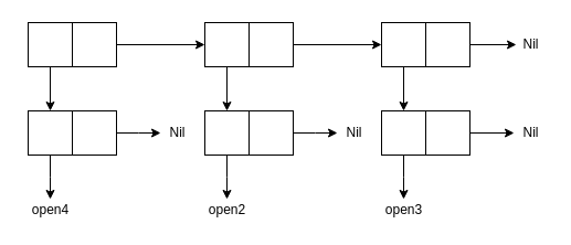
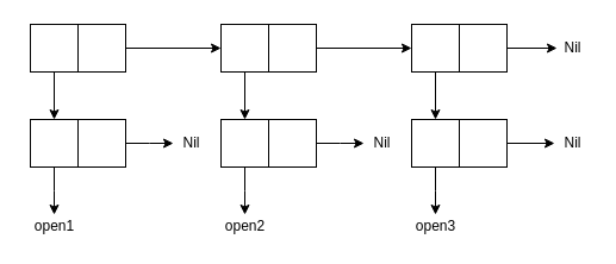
  <mxCell id="0" />
  <mxCell id="1" parent="0" />
  <mxCell id="2" style="edgeStyle=orthogonalEdgeStyle;rounded=0;orthogonalLoop=1;jettySize=auto;html=1;exitX=0.5;exitY=1;exitDx=0;exitDy=0;" edge="1" parent="1" source="3" target="7"><mxGeometry relative="1" as="geometry" /></mxCell>
  <mxCell id="3" value="" style="rounded=0;whiteSpace=wrap;html=1;" vertex="1" parent="1"><mxGeometry x="25" y="20" width="40" height="40" as="geometry" /></mxCell>
  <mxCell id="4" style="edgeStyle=orthogonalEdgeStyle;rounded=0;orthogonalLoop=1;jettySize=auto;html=1;exitX=1;exitY=0.5;exitDx=0;exitDy=0;entryX=0;entryY=0.5;entryDx=0;entryDy=0;" edge="1" parent="1" source="5" target="11"><mxGeometry relative="1" as="geometry" /></mxCell>
  <mxCell id="5" value="" style="rounded=0;whiteSpace=wrap;html=1;" vertex="1" parent="1"><mxGeometry x="65" y="20" width="40" height="40" as="geometry" /></mxCell>
  <mxCell id="6" style="edgeStyle=orthogonalEdgeStyle;rounded=0;orthogonalLoop=1;jettySize=auto;html=1;exitX=0.5;exitY=1;exitDx=0;exitDy=0;" edge="1" parent="1" source="7"><mxGeometry relative="1" as="geometry"><mxPoint x="45" y="180" as="targetPoint" /></mxGeometry></mxCell>
  <mxCell id="7" value="" style="rounded=0;whiteSpace=wrap;html=1;" vertex="1" parent="1"><mxGeometry x="25" y="100" width="40" height="40" as="geometry" /></mxCell>
  <mxCell id="8" style="edgeStyle=orthogonalEdgeStyle;rounded=0;orthogonalLoop=1;jettySize=auto;html=1;exitX=1;exitY=0.5;exitDx=0;exitDy=0;" edge="1" parent="1" source="9"><mxGeometry relative="1" as="geometry"><mxPoint x="145" y="120" as="targetPoint" /></mxGeometry></mxCell>
  <mxCell id="9" value="" style="rounded=0;whiteSpace=wrap;html=1;" vertex="1" parent="1"><mxGeometry x="65" y="100" width="40" height="40" as="geometry" /></mxCell>
  <mxCell id="10" style="edgeStyle=orthogonalEdgeStyle;rounded=0;orthogonalLoop=1;jettySize=auto;html=1;exitX=0.5;exitY=1;exitDx=0;exitDy=0;entryX=0.5;entryY=0;entryDx=0;entryDy=0;" edge="1" parent="1" source="11" target="17"><mxGeometry relative="1" as="geometry" /></mxCell>
  <mxCell id="11" value="" style="rounded=0;whiteSpace=wrap;html=1;" vertex="1" parent="1"><mxGeometry x="185" y="20" width="40" height="40" as="geometry" /></mxCell>
  <mxCell id="12" style="edgeStyle=orthogonalEdgeStyle;rounded=0;orthogonalLoop=1;jettySize=auto;html=1;exitX=1;exitY=0.5;exitDx=0;exitDy=0;entryX=0;entryY=0.5;entryDx=0;entryDy=0;" edge="1" parent="1" source="13" target="23"><mxGeometry relative="1" as="geometry" /></mxCell>
  <mxCell id="13" value="" style="rounded=0;whiteSpace=wrap;html=1;" vertex="1" parent="1"><mxGeometry x="225" y="20" width="40" height="40" as="geometry" /></mxCell>
- <mxCell id="14" value="open4" style="text;html=1;align=center;verticalAlign=middle;resizable=0;points=[];autosize=1;" vertex="1" parent="1"><mxGeometry x="20" y="180" width="50" height="20" as="geometry" /></mxCell>
+ <mxCell id="14" value="open1" style="text;html=1;align=center;verticalAlign=middle;resizable=0;points=[];autosize=1;" vertex="1" parent="1"><mxGeometry x="20" y="180" width="50" height="20" as="geometry" /></mxCell>
  <mxCell id="15" value="Nil" style="text;html=1;align=center;verticalAlign=middle;resizable=0;points=[];autosize=1;" vertex="1" parent="1"><mxGeometry x="145" y="110" width="30" height="20" as="geometry" /></mxCell>
  <mxCell id="16" style="edgeStyle=orthogonalEdgeStyle;rounded=0;orthogonalLoop=1;jettySize=auto;html=1;exitX=0.5;exitY=1;exitDx=0;exitDy=0;" edge="1" parent="1" source="17"><mxGeometry relative="1" as="geometry"><mxPoint x="205" y="180" as="targetPoint" /></mxGeometry></mxCell>
  <mxCell id="17" value="" style="rounded=0;whiteSpace=wrap;html=1;" vertex="1" parent="1"><mxGeometry x="185" y="100" width="40" height="40" as="geometry" /></mxCell>
  <mxCell id="18" style="edgeStyle=orthogonalEdgeStyle;rounded=0;orthogonalLoop=1;jettySize=auto;html=1;exitX=1;exitY=0.5;exitDx=0;exitDy=0;" edge="1" parent="1" source="19"><mxGeometry relative="1" as="geometry"><mxPoint x="305" y="120" as="targetPoint" /></mxGeometry></mxCell>
  <mxCell id="19" value="" style="rounded=0;whiteSpace=wrap;html=1;" vertex="1" parent="1"><mxGeometry x="225" y="100" width="40" height="40" as="geometry" /></mxCell>
  <mxCell id="20" value="Nil" style="text;html=1;align=center;verticalAlign=middle;resizable=0;points=[];autosize=1;" vertex="1" parent="1"><mxGeometry x="305" y="110" width="30" height="20" as="geometry" /></mxCell>
  <mxCell id="21" value="open2" style="text;html=1;align=center;verticalAlign=middle;resizable=0;points=[];autosize=1;" vertex="1" parent="1"><mxGeometry x="180" y="180" width="50" height="20" as="geometry" /></mxCell>
  <mxCell id="22" style="edgeStyle=orthogonalEdgeStyle;rounded=0;orthogonalLoop=1;jettySize=auto;html=1;exitX=0.5;exitY=1;exitDx=0;exitDy=0;entryX=0.5;entryY=0;entryDx=0;entryDy=0;" edge="1" parent="1" source="23" target="27"><mxGeometry relative="1" as="geometry" /></mxCell>
  <mxCell id="23" value="" style="rounded=0;whiteSpace=wrap;html=1;" vertex="1" parent="1"><mxGeometry x="345" y="20" width="40" height="40" as="geometry" /></mxCell>
  <mxCell id="24" style="edgeStyle=orthogonalEdgeStyle;rounded=0;orthogonalLoop=1;jettySize=auto;html=1;exitX=1;exitY=0.5;exitDx=0;exitDy=0;entryX=0.067;entryY=0.5;entryDx=0;entryDy=0;entryPerimeter=0;" edge="1" parent="1" source="25" target="32"><mxGeometry relative="1" as="geometry" /></mxCell>
  <mxCell id="25" value="" style="rounded=0;whiteSpace=wrap;html=1;" vertex="1" parent="1"><mxGeometry x="385" y="20" width="40" height="40" as="geometry" /></mxCell>
  <mxCell id="26" style="edgeStyle=orthogonalEdgeStyle;rounded=0;orthogonalLoop=1;jettySize=auto;html=1;exitX=0.5;exitY=1;exitDx=0;exitDy=0;" edge="1" parent="1" source="27"><mxGeometry relative="1" as="geometry"><mxPoint x="365" y="180" as="targetPoint" /></mxGeometry></mxCell>
  <mxCell id="27" value="" style="rounded=0;whiteSpace=wrap;html=1;" vertex="1" parent="1"><mxGeometry x="345" y="100" width="40" height="40" as="geometry" /></mxCell>
  <mxCell id="28" style="edgeStyle=orthogonalEdgeStyle;rounded=0;orthogonalLoop=1;jettySize=auto;html=1;exitX=1;exitY=0.5;exitDx=0;exitDy=0;" edge="1" parent="1" source="29" target="31"><mxGeometry relative="1" as="geometry" /></mxCell>
  <mxCell id="29" value="" style="rounded=0;whiteSpace=wrap;html=1;" vertex="1" parent="1"><mxGeometry x="385" y="100" width="40" height="40" as="geometry" /></mxCell>
  <mxCell id="30" value="open3" style="text;html=1;align=center;verticalAlign=middle;resizable=0;points=[];autosize=1;" vertex="1" parent="1"><mxGeometry x="340" y="180" width="50" height="20" as="geometry" /></mxCell>
  <mxCell id="31" value="Nil" style="text;html=1;align=center;verticalAlign=middle;resizable=0;points=[];autosize=1;" vertex="1" parent="1"><mxGeometry x="465" y="110" width="30" height="20" as="geometry" /></mxCell>
  <mxCell id="32" value="Nil" style="text;html=1;align=center;verticalAlign=middle;resizable=0;points=[];autosize=1;" vertex="1" parent="1"><mxGeometry x="465" y="30" width="30" height="20" as="geometry" /></mxCell>
